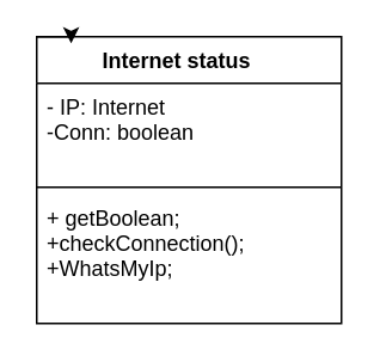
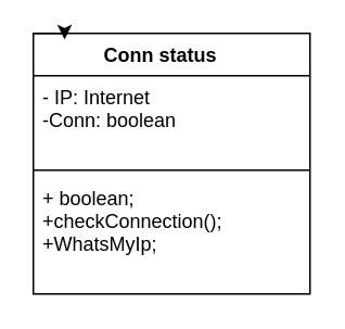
  <mxCell id="0" />
  <mxCell id="1" parent="0" />
- <mxCell id="2" value="Internet status    " style="swimlane;fontStyle=1;align=center;verticalAlign=top;childLayout=stackLayout;horizontal=1;startSize=26;horizontalStack=0;resizeParent=1;resizeParentMax=0;resizeLast=0;collapsible=1;marginBottom=0;" vertex="1" parent="1"><mxGeometry x="20" y="20" width="170" height="160" as="geometry" /></mxCell>
+ <mxCell id="2" value="Conn status    " style="swimlane;fontStyle=1;align=center;verticalAlign=top;childLayout=stackLayout;horizontal=1;startSize=26;horizontalStack=0;resizeParent=1;resizeParentMax=0;resizeLast=0;collapsible=1;marginBottom=0;" vertex="1" parent="1"><mxGeometry x="20" y="20" width="170" height="160" as="geometry" /></mxCell>
  <mxCell id="3" value="- IP: Internet&#10;-Conn: boolean" style="text;strokeColor=none;fillColor=none;align=left;verticalAlign=top;spacingLeft=4;spacingRight=4;overflow=hidden;rotatable=0;points=[[0,0.5],[1,0.5]];portConstraint=eastwest;" vertex="1" parent="2"><mxGeometry y="26" width="170" height="54" as="geometry" /></mxCell>
  <mxCell id="4" value="" style="line;strokeWidth=1;fillColor=none;align=left;verticalAlign=middle;spacingTop=-1;spacingLeft=3;spacingRight=3;rotatable=0;labelPosition=right;points=[];portConstraint=eastwest;strokeColor=inherit;" vertex="1" parent="2"><mxGeometry y="80" width="170" height="8" as="geometry" /></mxCell>
- <mxCell id="5" value="+ getBoolean;&#10;+checkConnection();&#10;+WhatsMyIp;&#10;" style="text;strokeColor=none;fillColor=none;align=left;verticalAlign=top;spacingLeft=4;spacingRight=4;overflow=hidden;rotatable=0;points=[[0,0.5],[1,0.5]];portConstraint=eastwest;" vertex="1" parent="2"><mxGeometry y="88" width="170" height="72" as="geometry" /></mxCell>
+ <mxCell id="5" value="+ boolean;&#10;+checkConnection();&#10;+WhatsMyIp;&#10;" style="text;strokeColor=none;fillColor=none;align=left;verticalAlign=top;spacingLeft=4;spacingRight=4;overflow=hidden;rotatable=0;points=[[0,0.5],[1,0.5]];portConstraint=eastwest;" vertex="1" parent="2"><mxGeometry y="88" width="170" height="72" as="geometry" /></mxCell>
  <mxCell id="6" style="edgeStyle=orthogonalEdgeStyle;rounded=0;orthogonalLoop=1;jettySize=auto;html=1;exitX=0;exitY=0;exitDx=0;exitDy=0;entryX=0.113;entryY=0.023;entryDx=0;entryDy=0;entryPerimeter=0;" edge="1" parent="1" source="2" target="2"><mxGeometry relative="1" as="geometry" /></mxCell>
